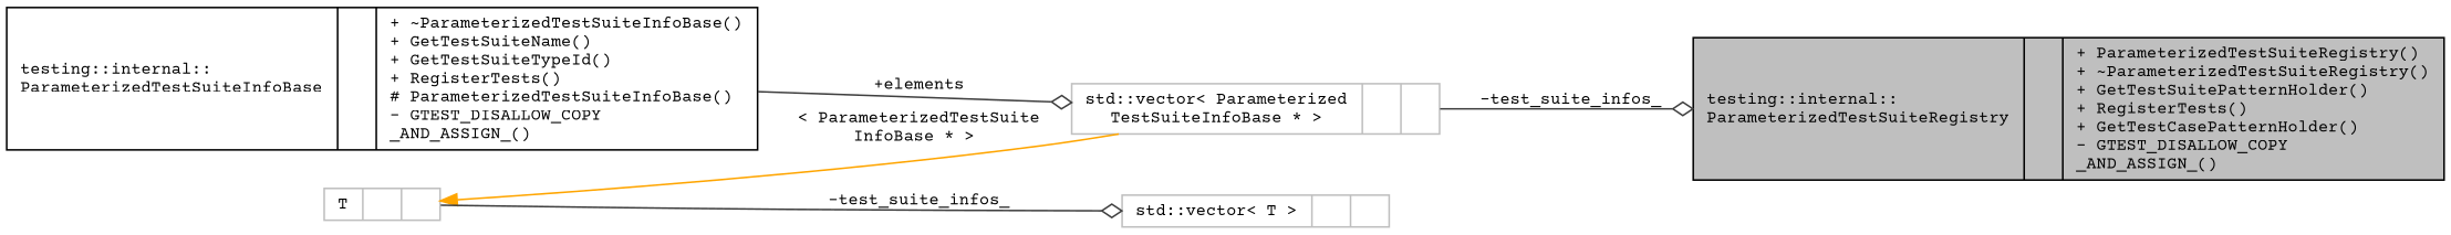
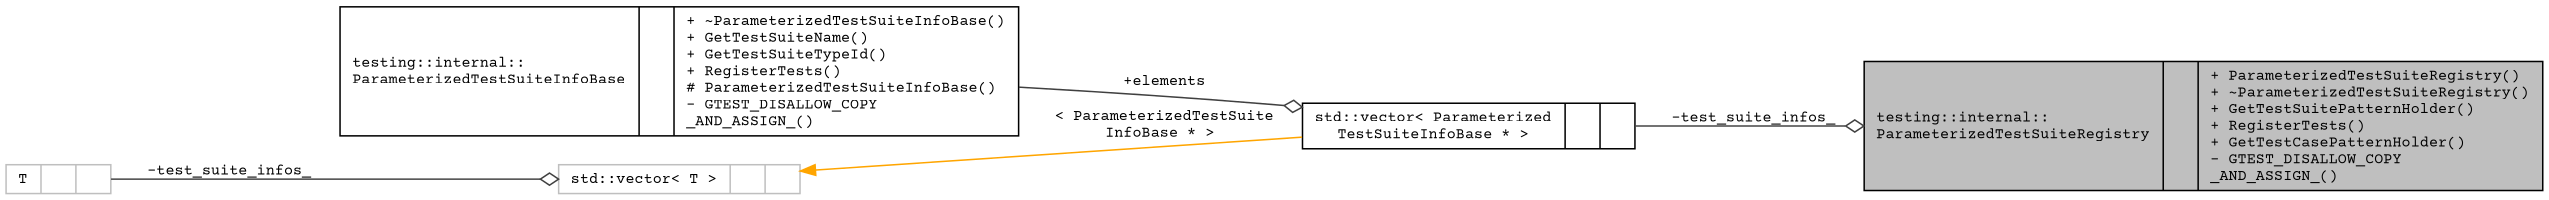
  digraph {
    fontname="Courier Prime"
    rankdir=LR
    node [color=grey75 fillcolor=white fontname="Courier Prime" fontsize=10 shape=record style=filled]
    edge [arrowhead=odiamond color=grey25 fontname="Courier Prime" fontsize=10 labelfontname=Helvetica labelfontsize=10 style=solid]
    n1 [color=black fillcolor=grey75 fontcolor=black height=0.2 label="{testing::internal::\lParameterizedTestSuiteRegistry\n||+ ParameterizedTestSuiteRegistry()\l+ ~ParameterizedTestSuiteRegistry()\l+ GetTestSuitePatternHolder()\l+ RegisterTests()\l+ GetTestCasePatternHolder()\l- GTEST_DISALLOW_COPY\l_AND_ASSIGN_()\l}" width=0.4]
-   n2 [height=0.2 label="{std::vector\< Parameterized\lTestSuiteInfoBase * \>\n||}" width=0.4]
+   n2 [color=black height=0.2 label="{std::vector\< Parameterized\lTestSuiteInfoBase * \>\n||}" width=0.4]
    n3 [color=black height=0.2 label="{testing::internal::\lParameterizedTestSuiteInfoBase\n||+ ~ParameterizedTestSuiteInfoBase()\l+ GetTestSuiteName()\l+ GetTestSuiteTypeId()\l+ RegisterTests()\l# ParameterizedTestSuiteInfoBase()\l- GTEST_DISALLOW_COPY\l_AND_ASSIGN_()\l}" width=0.4]
    n4 [height=0.2 label="{std::vector\< T \>\n||}" width=0.4]
    n5 [height=0.2 label="{T\n||}" width=0.4]
    n2 -> n1 [label=" -test_suite_infos_"]
    n3 -> n2 [label=" +elements"]
-   n5 -> n2 [color=orange dir=back label=" \< ParameterizedTestSuite\lInfoBase * \>" arrowhead=""]
+   n4 -> n2 [color=orange dir=back label=" \< ParameterizedTestSuite\lInfoBase * \>" arrowhead=""]
    n5 -> n4 [label=" -test_suite_infos_"]
  }
